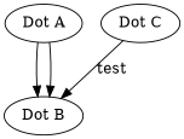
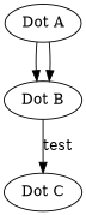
  digraph {
    n1 [label="Dot A"]
    n2 [label="Dot B"]
    n3 [label="Dot C"]
    n1 -> n2
    n1 -> n2
-   n3 -> n2 [label=test]
+   n2 -> n3 [label=test]
  }
